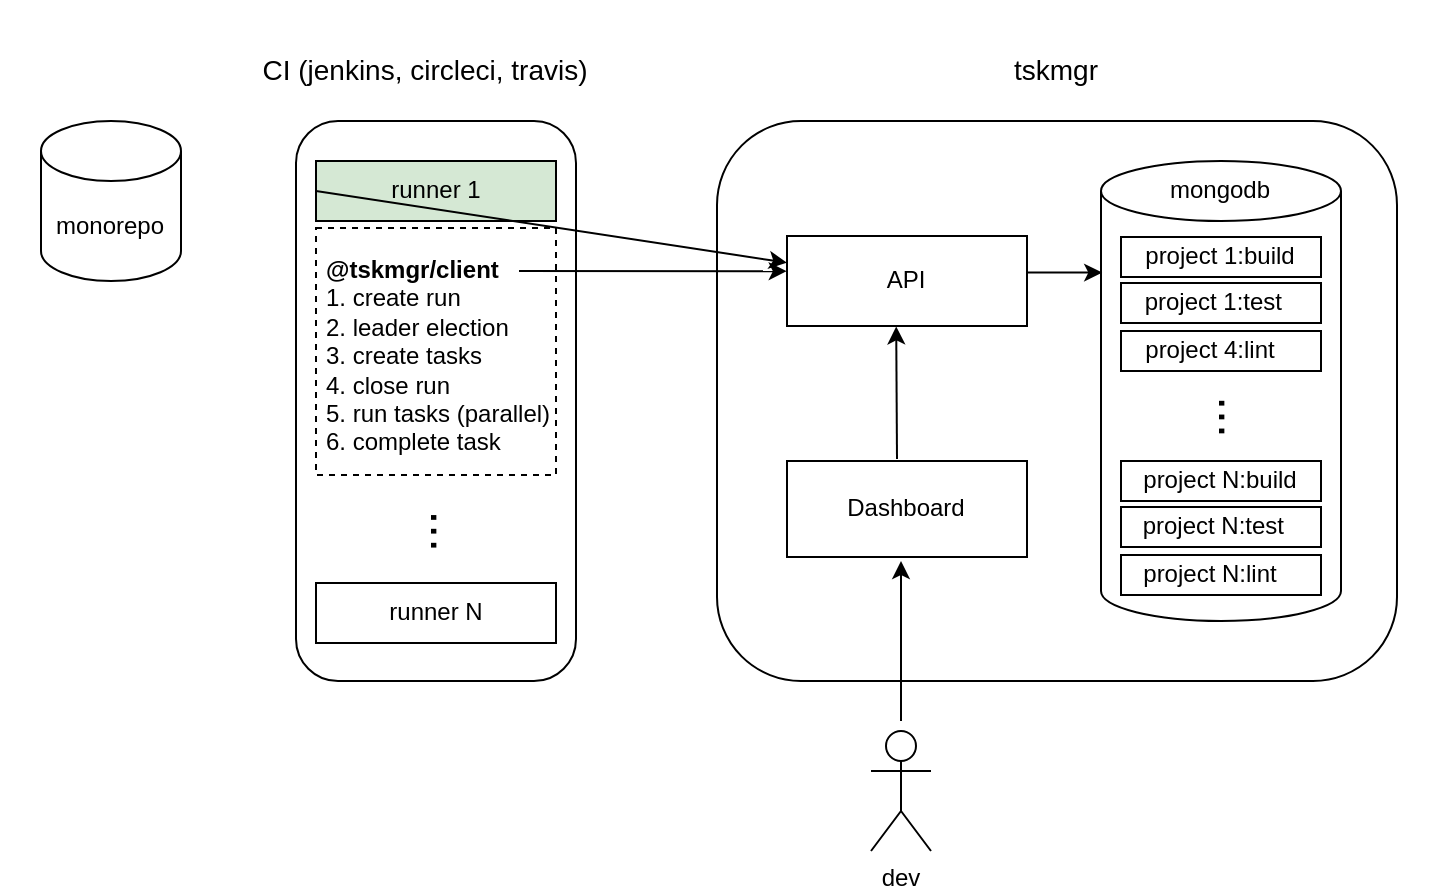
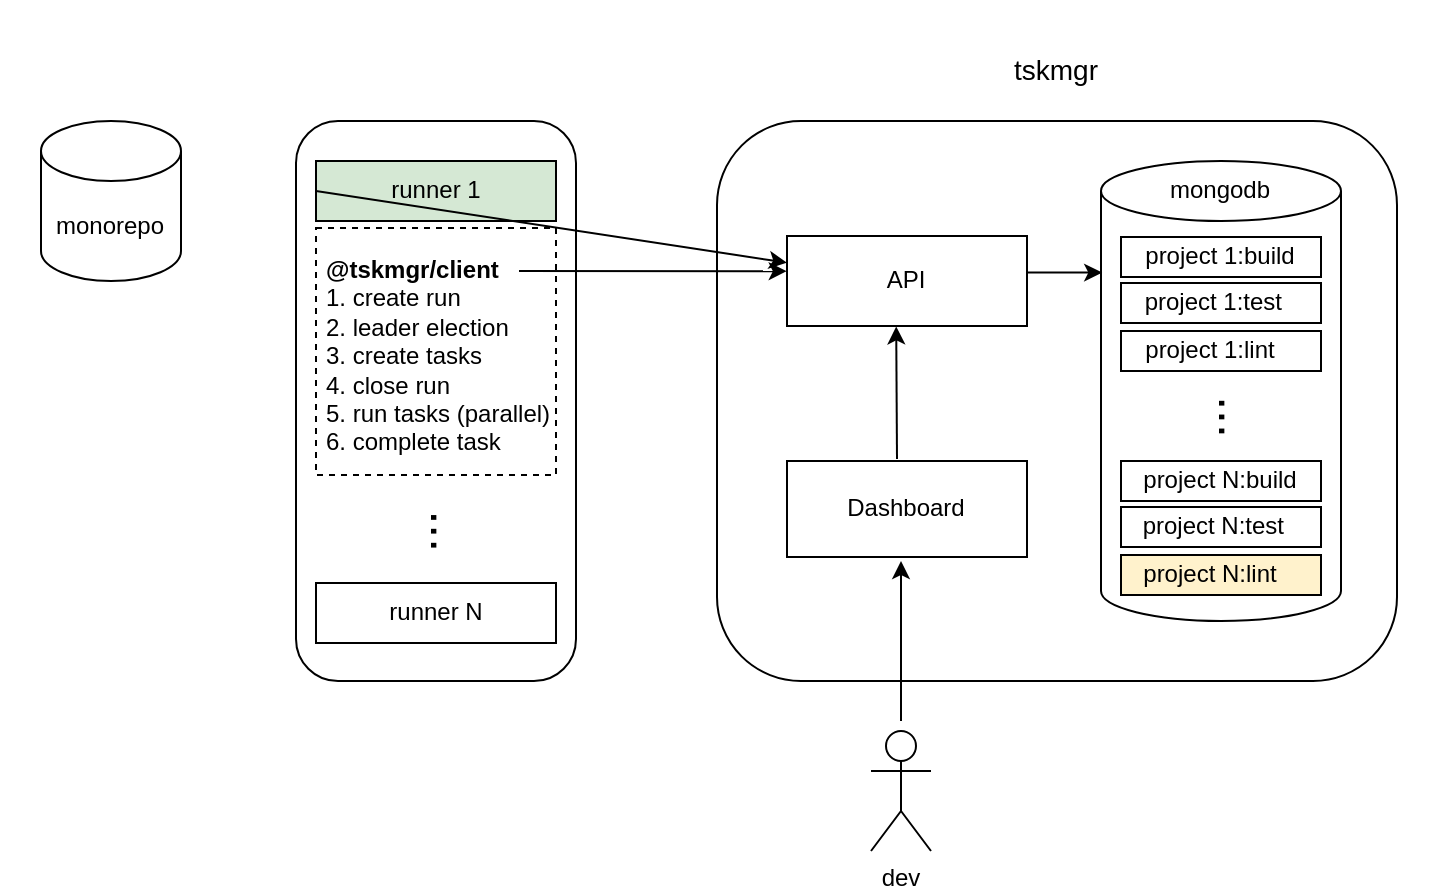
  <mxCell id="0" />
  <mxCell id="1" parent="0" />
  <mxCell id="2" value="" style="rounded=1;whiteSpace=wrap;html=1;" vertex="1" parent="1"><mxGeometry x="358" y="60" width="340" height="280" as="geometry" /></mxCell>
  <mxCell id="3" value="tskmgr" style="text;html=1;strokeColor=none;fillColor=none;align=center;verticalAlign=middle;whiteSpace=wrap;rounded=0;fontSize=14;" vertex="1" parent="1"><mxGeometry x="498" y="20" width="60" height="30" as="geometry" /></mxCell>
  <mxCell id="4" value="dev" style="shape=umlActor;verticalLabelPosition=bottom;verticalAlign=top;html=1;outlineConnect=0;fontSize=12;" vertex="1" parent="1"><mxGeometry x="435" y="365" width="30" height="60" as="geometry" /></mxCell>
  <mxCell id="5" value="API" style="rounded=0;whiteSpace=wrap;html=1;fontSize=12;" vertex="1" parent="1"><mxGeometry x="393" y="117.5" width="120" height="45" as="geometry" /></mxCell>
  <mxCell id="6" value="Dashboard" style="rounded=0;whiteSpace=wrap;html=1;fontSize=12;" vertex="1" parent="1"><mxGeometry x="393" y="230" width="120" height="48" as="geometry" /></mxCell>
  <mxCell id="7" value="" style="group" vertex="1" connectable="0" parent="1"><mxGeometry x="20" y="60" width="70" height="80" as="geometry" /></mxCell>
  <mxCell id="8" value="monorepo" style="shape=cylinder3;whiteSpace=wrap;html=1;boundedLbl=1;backgroundOutline=1;size=15;fontSize=12;" vertex="1" parent="7"><mxGeometry width="70" height="80" as="geometry" /></mxCell>
  <mxCell id="9" value="" style="group" vertex="1" connectable="0" parent="1"><mxGeometry x="550" y="80" width="120" height="230" as="geometry" /></mxCell>
  <mxCell id="10" value="" style="shape=cylinder3;whiteSpace=wrap;html=1;boundedLbl=1;backgroundOutline=1;size=15;" vertex="1" parent="9"><mxGeometry width="120" height="230" as="geometry" /></mxCell>
  <mxCell id="11" value="project 1:build" style="rounded=0;whiteSpace=wrap;html=1;" vertex="1" parent="9"><mxGeometry x="10" y="38" width="100" height="20" as="geometry" /></mxCell>
  <mxCell id="12" value="mongodb" style="text;html=1;strokeColor=none;fillColor=none;align=center;verticalAlign=middle;whiteSpace=wrap;rounded=0;" vertex="1" parent="9"><mxGeometry x="30" width="60" height="30" as="geometry" /></mxCell>
  <mxCell id="13" value="project 1:test&amp;nbsp;&amp;nbsp;" style="rounded=0;whiteSpace=wrap;html=1;" vertex="1" parent="9"><mxGeometry x="10" y="61" width="100" height="20" as="geometry" /></mxCell>
- <mxCell id="14" value="project 4:lint&amp;nbsp; &amp;nbsp;" style="rounded=0;whiteSpace=wrap;html=1;" vertex="1" parent="9"><mxGeometry x="10" y="85" width="100" height="20" as="geometry" /></mxCell>
+ <mxCell id="14" value="project 1:lint&amp;nbsp; &amp;nbsp;" style="rounded=0;whiteSpace=wrap;html=1;" vertex="1" parent="9"><mxGeometry x="10" y="85" width="100" height="20" as="geometry" /></mxCell>
  <mxCell id="15" value="project N:build" style="rounded=0;whiteSpace=wrap;html=1;" vertex="1" parent="9"><mxGeometry x="10" y="150" width="100" height="20" as="geometry" /></mxCell>
  <mxCell id="16" value="project N:test&amp;nbsp;&amp;nbsp;" style="rounded=0;whiteSpace=wrap;html=1;" vertex="1" parent="9"><mxGeometry x="10" y="173" width="100" height="20" as="geometry" /></mxCell>
- <mxCell id="17" value="project N:lint&amp;nbsp; &amp;nbsp;" style="rounded=0;whiteSpace=wrap;html=1;" vertex="1" parent="9"><mxGeometry x="10" y="197" width="100" height="20" as="geometry" /></mxCell>
+ <mxCell id="17" value="project N:lint&amp;nbsp; &amp;nbsp;" style="rounded=0;whiteSpace=wrap;html=1;fillColor=#fff2cc;" vertex="1" parent="9"><mxGeometry x="10" y="197" width="100" height="20" as="geometry" /></mxCell>
  <mxCell id="18" value="..." style="text;html=1;strokeColor=none;fillColor=none;align=center;verticalAlign=middle;whiteSpace=wrap;rounded=0;rotation=90;fontSize=25;" vertex="1" parent="9"><mxGeometry x="54.5" y="126.5" width="30" height="3" as="geometry" /></mxCell>
  <mxCell id="19" value="" style="group" vertex="1" connectable="0" parent="1"><mxGeometry x="130" y="20" width="165" height="320" as="geometry" /></mxCell>
  <mxCell id="20" value="" style="rounded=1;whiteSpace=wrap;html=1;" vertex="1" parent="19"><mxGeometry x="17.5" y="40" width="140" height="280" as="geometry" /></mxCell>
  <mxCell id="21" value="runner 1" style="rounded=0;whiteSpace=wrap;html=1;fillColor=#d5e8d4;" vertex="1" parent="19"><mxGeometry x="27.5" y="60" width="120" height="30" as="geometry" /></mxCell>
- <mxCell id="22" value="CI (jenkins, circleci, travis)" style="text;html=1;strokeColor=none;fillColor=none;align=center;verticalAlign=middle;whiteSpace=wrap;rounded=0;fontSize=14;" vertex="1" parent="19"><mxGeometry width="165" height="30" as="geometry" /></mxCell>
  <mxCell id="23" value="runner N" style="rounded=0;whiteSpace=wrap;html=1;" vertex="1" parent="19"><mxGeometry x="27.5" y="271" width="120" height="30" as="geometry" /></mxCell>
  <mxCell id="24" value="..." style="text;html=1;strokeColor=none;fillColor=none;align=center;verticalAlign=middle;whiteSpace=wrap;rounded=0;rotation=90;fontSize=25;" vertex="1" parent="19"><mxGeometry x="81" y="201.5" width="30" height="88.25" as="geometry" /></mxCell>
  <mxCell id="25" value="" style="rounded=0;whiteSpace=wrap;html=1;fontSize=12;dashed=1;" vertex="1" parent="19"><mxGeometry x="27.5" y="93.5" width="120" height="123.5" as="geometry" /></mxCell>
  <mxCell id="26" value="&lt;b&gt;@tskmgr/client&lt;/b&gt;&lt;br&gt;1. create run&lt;br&gt;2. leader election&lt;br&gt;3. create tasks&lt;br&gt;4. close run&lt;br&gt;5. run tasks (parallel)&lt;br&gt;6. complete task" style="text;html=1;strokeColor=none;fillColor=none;align=left;verticalAlign=top;whiteSpace=wrap;rounded=0;dashed=1;fontSize=12;" vertex="1" parent="19"><mxGeometry x="31" y="100.5" width="120" height="110" as="geometry" /></mxCell>
  <mxCell id="27" value="" style="endArrow=classic;html=1;rounded=0;fontSize=14;entryX=-0.001;entryY=0.391;entryDx=0;entryDy=0;entryPerimeter=0;" edge="1" parent="1" target="5"><mxGeometry width="50" height="50" relative="1" as="geometry"><mxPoint x="259" y="135" as="sourcePoint" /><mxPoint x="397" y="135" as="targetPoint" /></mxGeometry></mxCell>
  <mxCell id="28" value="" style="endArrow=classic;html=1;rounded=0;fontSize=14;" edge="1" parent="1"><mxGeometry width="50" height="50" relative="1" as="geometry"><mxPoint x="450" y="360" as="sourcePoint" /><mxPoint x="450" y="280" as="targetPoint" /></mxGeometry></mxCell>
  <mxCell id="29" value="" style="endArrow=classic;html=1;rounded=0;fontSize=14;exitX=0;exitY=0.5;exitDx=0;exitDy=0;" edge="1" parent="1" source="21" target="5"><mxGeometry width="50" height="50" relative="1" as="geometry"><mxPoint x="130" y="175" as="sourcePoint" /><mxPoint x="100" y="95" as="targetPoint" /></mxGeometry></mxCell>
  <mxCell id="30" value="" style="endArrow=classic;html=1;rounded=0;fontSize=14;entryX=0.005;entryY=0.247;entryDx=0;entryDy=0;entryPerimeter=0;exitX=1.004;exitY=0.34;exitDx=0;exitDy=0;exitPerimeter=0;spacing=0;" edge="1" parent="1"><mxGeometry width="50" height="50" relative="1" as="geometry"><mxPoint x="513.48" y="135.8" as="sourcePoint" /><mxPoint x="550.6" y="135.81" as="targetPoint" /></mxGeometry></mxCell>
  <mxCell id="31" value="" style="endArrow=classic;html=1;rounded=0;fontSize=14;entryX=0.455;entryY=1.027;entryDx=0;entryDy=0;entryPerimeter=0;" edge="1" parent="1"><mxGeometry width="50" height="50" relative="1" as="geometry"><mxPoint x="448" y="229" as="sourcePoint" /><mxPoint x="447.6" y="162.715" as="targetPoint" /></mxGeometry></mxCell>
